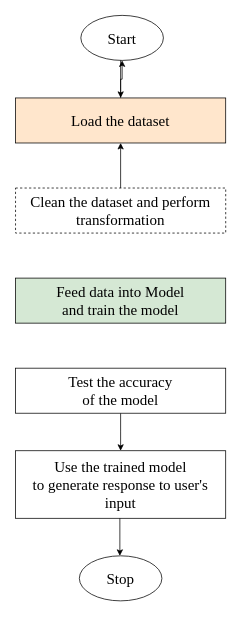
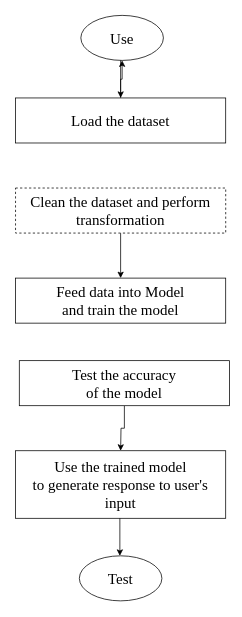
  <mxCell id="0" />
  <mxCell id="1" parent="0" />
- <mxCell id="2" value="&lt;font style=&quot;font-size: 20px;&quot; face=&quot;Times New Roman&quot;&gt;Start&lt;/font&gt;" style="ellipse;whiteSpace=wrap;html=1;" parent="1" vertex="1"><mxGeometry x="107" y="20" width="110" height="60" as="geometry" /></mxCell>
- <mxCell id="3" value="" style="edgeStyle=orthogonalEdgeStyle;rounded=0;orthogonalLoop=1;jettySize=auto;html=1;" parent="1" source="4" target="6" edge="1"><mxGeometry relative="1" as="geometry" /></mxCell>
+ <mxCell id="2" value="&lt;font style=&quot;font-size: 20px;&quot; face=&quot;Times New Roman&quot;&gt;Use&lt;/font&gt;" style="ellipse;whiteSpace=wrap;html=1;" parent="1" vertex="1"><mxGeometry x="107" y="20" width="110" height="60" as="geometry" /></mxCell>
+ <mxCell id="3" value="" style="edgeStyle=orthogonalEdgeStyle;rounded=0;orthogonalLoop=1;jettySize=auto;html=1;" parent="1" source="4" target="7" edge="1"><mxGeometry relative="1" as="geometry" /></mxCell>
  <mxCell id="4" value="&lt;font face=&quot;Times New Roman&quot; style=&quot;font-size: 20px;&quot;&gt;Clean the dataset and perform transformation&lt;/font&gt;" style="rounded=0;whiteSpace=wrap;html=1;dashed=1;" parent="1" vertex="1"><mxGeometry x="20" y="250" width="280" height="60" as="geometry" /></mxCell>
  <mxCell id="5" value="" style="edgeStyle=orthogonalEdgeStyle;rounded=0;orthogonalLoop=1;jettySize=auto;html=1;" parent="1" source="6" target="2" edge="1"><mxGeometry relative="1" as="geometry" /></mxCell>
- <mxCell id="6" value="&lt;font face=&quot;Times New Roman&quot; style=&quot;font-size: 20px;&quot;&gt;Load the dataset&lt;br&gt;&lt;/font&gt;" style="rounded=0;whiteSpace=wrap;html=1;fillColor=#ffe6cc;" parent="1" vertex="1"><mxGeometry x="20" y="130" width="280" height="60" as="geometry" /></mxCell>
- <mxCell id="7" value="&lt;font face=&quot;Times New Roman&quot; style=&quot;font-size: 20px;&quot;&gt;Feed data into Model &lt;br&gt;and train the model&lt;/font&gt;" style="rounded=0;whiteSpace=wrap;html=1;fillColor=#d5e8d4;" parent="1" vertex="1"><mxGeometry x="20" y="370" width="280" height="60" as="geometry" /></mxCell>
+ <mxCell id="6" value="&lt;font face=&quot;Times New Roman&quot; style=&quot;font-size: 20px;&quot;&gt;Load the dataset&lt;br&gt;&lt;/font&gt;" style="rounded=0;whiteSpace=wrap;html=1;" parent="1" vertex="1"><mxGeometry x="20" y="130" width="280" height="60" as="geometry" /></mxCell>
+ <mxCell id="7" value="&lt;font face=&quot;Times New Roman&quot; style=&quot;font-size: 20px;&quot;&gt;Feed data into Model &lt;br&gt;and train the model&lt;/font&gt;" style="rounded=0;whiteSpace=wrap;html=1;" parent="1" vertex="1"><mxGeometry x="20" y="370" width="280" height="60" as="geometry" /></mxCell>
  <mxCell id="8" value="" style="edgeStyle=orthogonalEdgeStyle;rounded=0;orthogonalLoop=1;jettySize=auto;html=1;" parent="1" source="9" edge="1"><mxGeometry relative="1" as="geometry"><mxPoint x="160" y="600" as="targetPoint" /></mxGeometry></mxCell>
- <mxCell id="9" value="&lt;font style=&quot;font-size: 20px;&quot; face=&quot;Times New Roman&quot;&gt;Test the accuracy &lt;br&gt;of the model&lt;/font&gt;" style="rounded=0;whiteSpace=wrap;html=1;" parent="1" vertex="1"><mxGeometry x="20" y="490" width="280" height="60" as="geometry" /></mxCell>
+ <mxCell id="9" value="&lt;font style=&quot;font-size: 20px;&quot; face=&quot;Times New Roman&quot;&gt;Test the accuracy &lt;br&gt;of the model&lt;/font&gt;" style="rounded=0;whiteSpace=wrap;html=1;" parent="1" vertex="1"><mxGeometry x="25" y="480" width="280" height="60" as="geometry" /></mxCell>
  <mxCell id="10" value="" style="edgeStyle=orthogonalEdgeStyle;rounded=0;orthogonalLoop=1;jettySize=auto;html=1;" parent="1" edge="1"><mxGeometry relative="1" as="geometry"><mxPoint x="159" y="680" as="sourcePoint" /><mxPoint x="159" y="740" as="targetPoint" /></mxGeometry></mxCell>
  <mxCell id="11" value="&lt;font style=&quot;font-size: 20px;&quot; face=&quot;Times New Roman&quot;&gt;Use the trained model &lt;br&gt;to generate response to user's input&lt;/font&gt;" style="rounded=0;whiteSpace=wrap;html=1;" parent="1" vertex="1"><mxGeometry x="20" y="600" width="280" height="90" as="geometry" /></mxCell>
- <mxCell id="12" value="&lt;font style=&quot;font-size: 20px;&quot; face=&quot;Times New Roman&quot;&gt;Stop&lt;/font&gt;" style="ellipse;whiteSpace=wrap;html=1;" parent="1" vertex="1"><mxGeometry x="105" y="740" width="110" height="60" as="geometry" /></mxCell>
+ <mxCell id="12" value="&lt;font style=&quot;font-size: 20px;&quot; face=&quot;Times New Roman&quot;&gt;Test&lt;/font&gt;" style="ellipse;whiteSpace=wrap;html=1;" parent="1" vertex="1"><mxGeometry x="105" y="740" width="110" height="60" as="geometry" /></mxCell>
  <mxCell id="13" value="" style="endArrow=classic;html=1;rounded=0;exitX=0.5;exitY=1;exitDx=0;exitDy=0;entryX=0.518;entryY=-0.003;entryDx=0;entryDy=0;entryPerimeter=0;" parent="1" edge="1"><mxGeometry width="50" height="50" relative="1" as="geometry"><mxPoint x="160" y="80" as="sourcePoint" /><mxPoint x="160.04" y="129.82" as="targetPoint" /></mxGeometry></mxCell>
